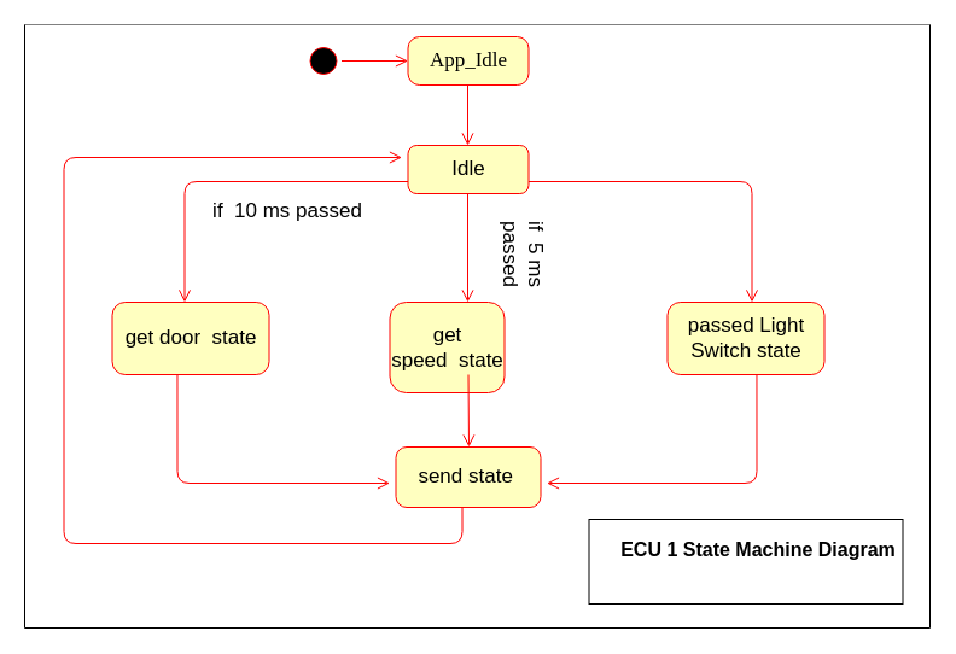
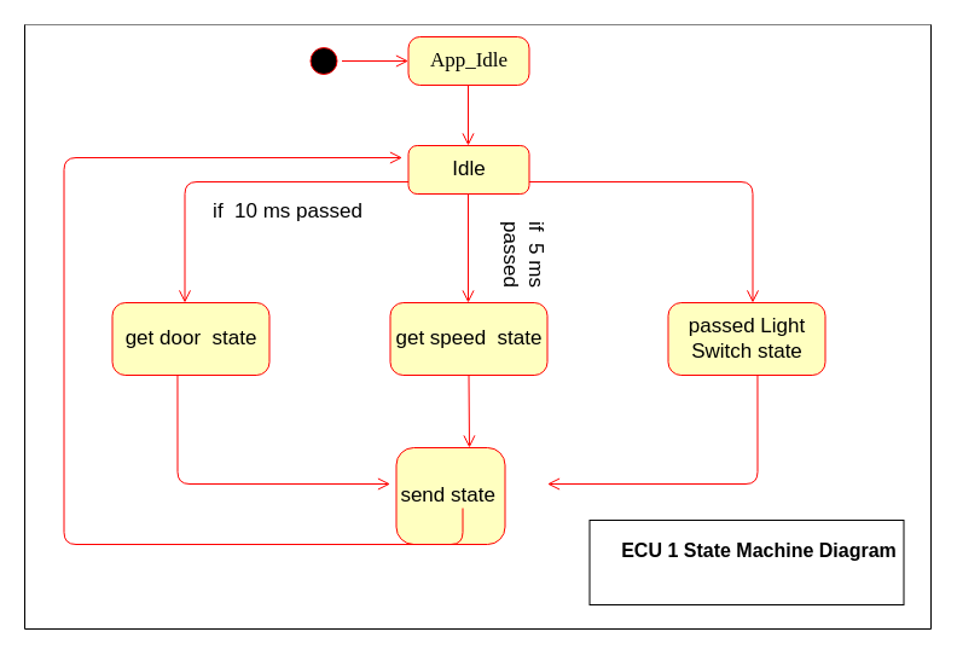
  <mxCell id="0" />
  <mxCell id="1" parent="0" />
  <mxCell id="2" value="" style="swimlane;startSize=0;fontSize=17;swimlaneFillColor=default;" parent="1" vertex="1"><mxGeometry x="20" y="20" width="750" height="500" as="geometry"><mxRectangle x="150" y="30" width="50" height="40" as="alternateBounds" /></mxGeometry></mxCell>
  <mxCell id="3" value="" style="ellipse;html=1;shape=startState;fillColor=#000000;strokeColor=#ff0000;rounded=1;shadow=0;comic=0;labelBackgroundColor=none;fontFamily=Verdana;fontSize=12;fontColor=#000000;align=center;direction=south;" parent="2" vertex="1"><mxGeometry x="232.5" y="15" width="30" height="30" as="geometry" /></mxCell>
  <mxCell id="4" value="&lt;span style=&quot;font-size: 17px;&quot;&gt;App_Idle&lt;/span&gt;" style="rounded=1;whiteSpace=wrap;html=1;arcSize=24;fillColor=#ffffc0;strokeColor=#ff0000;shadow=0;comic=0;labelBackgroundColor=none;fontFamily=Verdana;fontSize=12;fontColor=#000000;align=center;" parent="2" vertex="1"><mxGeometry x="317.5" y="10" width="100" height="40" as="geometry" /></mxCell>
  <mxCell id="5" style="edgeStyle=orthogonalEdgeStyle;html=1;labelBackgroundColor=none;endArrow=open;endSize=8;strokeColor=#ff0000;fontFamily=Verdana;fontSize=12;align=left;" parent="2" source="3" target="4" edge="1"><mxGeometry relative="1" as="geometry" /></mxCell>
  <mxCell id="6" style="edgeStyle=elbowEdgeStyle;html=1;labelBackgroundColor=none;endArrow=open;endSize=8;strokeColor=#ff0000;fontFamily=Verdana;fontSize=12;align=left;exitX=0.25;exitY=1;" parent="2" edge="1"><mxGeometry relative="1" as="geometry"><mxPoint x="367" y="50" as="sourcePoint" /><mxPoint x="367.5" y="100" as="targetPoint" /></mxGeometry></mxCell>
  <mxCell id="7" style="edgeStyle=elbowEdgeStyle;html=1;labelBackgroundColor=none;endArrow=open;endSize=8;strokeColor=#ff0000;fontFamily=Verdana;fontSize=12;align=left;exitX=0.569;exitY=1;exitDx=0;exitDy=0;exitPerimeter=0;" parent="2" source="14" edge="1"><mxGeometry relative="1" as="geometry"><mxPoint x="617" y="320" as="sourcePoint" /><mxPoint x="432.5" y="380" as="targetPoint" /><Array as="points"><mxPoint x="606.5" y="390" /><mxPoint x="606.5" y="370" /></Array></mxGeometry></mxCell>
  <mxCell id="8" style="edgeStyle=orthogonalEdgeStyle;html=1;exitX=1;exitY=0.75;labelBackgroundColor=none;endArrow=open;endSize=8;strokeColor=#ff0000;fontFamily=Verdana;fontSize=12;align=left;exitDx=0;exitDy=0;" parent="2" source="9" edge="1"><mxGeometry relative="1" as="geometry"><mxPoint x="402.5" y="120" as="sourcePoint" /><mxPoint x="602.5" y="230" as="targetPoint" /><Array as="points"><mxPoint x="602.5" y="130" /></Array></mxGeometry></mxCell>
  <mxCell id="9" value="Idle" style="rounded=1;whiteSpace=wrap;html=1;arcSize=18;fontColor=#000000;fillColor=#ffffc0;strokeColor=#ff0000;fontSize=17;" parent="2" vertex="1"><mxGeometry x="317.5" y="100" width="100" height="40" as="geometry" /></mxCell>
  <mxCell id="10" style="edgeStyle=elbowEdgeStyle;html=1;labelBackgroundColor=none;endArrow=open;endSize=8;strokeColor=#ff0000;fontFamily=Verdana;fontSize=12;align=left;exitX=0.25;exitY=1;" parent="2" edge="1"><mxGeometry relative="1" as="geometry"><mxPoint x="367" y="140" as="sourcePoint" /><mxPoint x="367.5" y="230" as="targetPoint" /><Array as="points" /></mxGeometry></mxCell>
  <mxCell id="11" style="edgeStyle=orthogonalEdgeStyle;html=1;exitX=0;exitY=0.75;labelBackgroundColor=none;endArrow=open;endSize=8;strokeColor=#ff0000;fontFamily=Verdana;fontSize=12;align=left;exitDx=0;exitDy=0;" parent="2" source="9" edge="1"><mxGeometry relative="1" as="geometry"><mxPoint x="-117.5" y="140" as="sourcePoint" /><mxPoint x="132.5" y="230" as="targetPoint" /><Array as="points"><mxPoint x="132.5" y="130" /></Array></mxGeometry></mxCell>
  <mxCell id="12" value="if&amp;nbsp; 10 ms passed" style="text;html=1;strokeColor=none;fillColor=none;align=center;verticalAlign=middle;whiteSpace=wrap;rounded=0;fontSize=17;" parent="2" vertex="1"><mxGeometry x="152.5" y="140" width="130" height="30" as="geometry" /></mxCell>
  <mxCell id="13" value="if&amp;nbsp; 5 ms passed" style="text;html=1;strokeColor=none;fillColor=none;align=center;verticalAlign=middle;whiteSpace=wrap;rounded=0;fontSize=17;rotation=90;" parent="2" vertex="1"><mxGeometry x="372.5" y="175" width="80" height="30" as="geometry" /></mxCell>
  <mxCell id="14" value="passed Light Switch state" style="rounded=1;whiteSpace=wrap;html=1;arcSize=18;fontColor=#000000;fillColor=#ffffc0;strokeColor=#ff0000;fontSize=17;" parent="2" vertex="1"><mxGeometry x="532.5" y="230" width="130" height="60" as="geometry" /></mxCell>
- <mxCell id="15" value="get speed&amp;nbsp;&amp;nbsp;state" style="rounded=1;whiteSpace=wrap;html=1;arcSize=18;fontColor=#000000;fillColor=#ffffc0;strokeColor=#ff0000;fontSize=17;" parent="2" vertex="1"><mxGeometry x="302.5" y="230" width="95" height="75" as="geometry" /></mxCell>
+ <mxCell id="15" value="get speed&amp;nbsp;&amp;nbsp;state" style="rounded=1;whiteSpace=wrap;html=1;arcSize=18;fontColor=#000000;fillColor=#ffffc0;strokeColor=#ff0000;fontSize=17;" parent="2" vertex="1"><mxGeometry x="302.5" y="230" width="130" height="60" as="geometry" /></mxCell>
  <mxCell id="16" value="get door&amp;nbsp; state" style="rounded=1;whiteSpace=wrap;html=1;arcSize=18;fontColor=#000000;fillColor=#ffffc0;strokeColor=#ff0000;fontSize=17;" parent="2" vertex="1"><mxGeometry x="72.5" y="230" width="130" height="60" as="geometry" /></mxCell>
  <mxCell id="17" style="edgeStyle=elbowEdgeStyle;html=1;labelBackgroundColor=none;endArrow=open;endSize=8;strokeColor=#ff0000;fontFamily=Verdana;fontSize=12;align=left;exitX=0.25;exitY=1;" parent="2" edge="1"><mxGeometry relative="1" as="geometry"><mxPoint x="367.5" y="290" as="sourcePoint" /><mxPoint x="367.5" y="350" as="targetPoint" /></mxGeometry></mxCell>
- <mxCell id="18" value="send state&amp;nbsp;" style="rounded=1;whiteSpace=wrap;html=1;arcSize=18;fontColor=#000000;fillColor=#ffffc0;strokeColor=#ff0000;fontSize=17;" parent="2" vertex="1"><mxGeometry x="307.5" y="350" width="120" height="50" as="geometry" /></mxCell>
+ <mxCell id="18" value="send state&amp;nbsp;" style="rounded=1;whiteSpace=wrap;html=1;arcSize=18;fontColor=#000000;fillColor=#ffffc0;strokeColor=#ff0000;fontSize=17;" parent="2" vertex="1"><mxGeometry x="307.5" y="350" width="90" height="80" as="geometry" /></mxCell>
  <mxCell id="19" style="edgeStyle=elbowEdgeStyle;html=1;labelBackgroundColor=none;endArrow=open;endSize=8;strokeColor=#ff0000;fontFamily=Verdana;fontSize=12;align=left;exitX=0.569;exitY=1;exitDx=0;exitDy=0;exitPerimeter=0;" parent="2" edge="1"><mxGeometry relative="1" as="geometry"><mxPoint x="126.47" y="290" as="sourcePoint" /><mxPoint x="302.5" y="380" as="targetPoint" /><Array as="points"><mxPoint x="126.5" y="390" /><mxPoint x="126.5" y="370" /></Array></mxGeometry></mxCell>
  <mxCell id="20" value="" style="rounded=0;whiteSpace=wrap;html=1;fontSize=15;fontColor=#000000;" parent="2" vertex="1"><mxGeometry x="467.5" y="410" width="260" height="70" as="geometry" /></mxCell>
  <mxCell id="21" value="&lt;font style=&quot;font-size: 16px;&quot;&gt;&lt;b&gt;ECU 1 State Machine Diagram&lt;/b&gt;&lt;/font&gt;" style="text;html=1;strokeColor=none;fillColor=none;align=center;verticalAlign=middle;whiteSpace=wrap;rounded=0;fontSize=15;fontColor=#000000;" parent="2" vertex="1"><mxGeometry x="487.5" y="420" width="240" height="30" as="geometry" /></mxCell>
  <mxCell id="22" style="edgeStyle=orthogonalEdgeStyle;html=1;labelBackgroundColor=none;endArrow=open;endSize=8;strokeColor=#ff0000;fontFamily=Verdana;fontSize=12;align=left;exitX=0.5;exitY=1;" parent="2" edge="1"><mxGeometry relative="1" as="geometry"><mxPoint x="362.5" y="400" as="sourcePoint" /><Array as="points"><mxPoint x="362.5" y="430" /><mxPoint x="32.5" y="430" /><mxPoint x="32.5" y="110" /></Array><mxPoint x="312.5" y="110" as="targetPoint" /></mxGeometry></mxCell>
